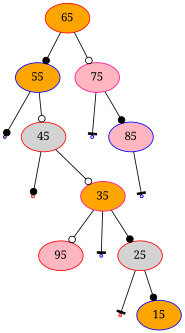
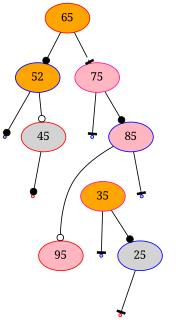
  digraph {
    fontname="Noto Serif"
    ordering=out
    node [color=blue fillcolor=lightgrey fontname="Noto Serif" style=filled]
    edge [arrowhead=dot fontname="Noto Serif"]
    null0 [shape=point]
    null1 [color=red shape=point]
    null2 [fillcolor=lightpink shape=point]
    null3 [color=red fillcolor=lightpink shape=point]
    null4 [fillcolor=orange shape=point]
    null5 [shape=point]
    65 [color=red fillcolor=orange]
-   55 [fillcolor=orange]
+   55 [fillcolor=orange label=52]
    75 [color=deeppink fillcolor=lightpink]
    45 [color=red]
    85 [fillcolor=lightpink]
    35 [color=deeppink fillcolor=orange]
    95 [color=red fillcolor=lightpink]
-   25 [color=red]
-   15 [fillcolor=orange]
+   25
    65 -> 55
-   65 -> 75 [arrowhead=odot]
+   65 -> 75 [arrowhead=tee]
    55 -> null4
    55 -> 45 [arrowhead=odot]
    75 -> null0 [arrowhead=tee]
    75 -> 85
    45 -> null1
-   45 -> 35 [arrowhead=odot]
    85 -> null5 [arrowhead=tee]
-   35 -> 95 [arrowhead=odot]
+   85 -> 95 [arrowhead=odot]
    35 -> null2 [arrowhead=tee]
    35 -> 25
    25 -> null3 [arrowhead=tee]
-   25 -> 15
  }
